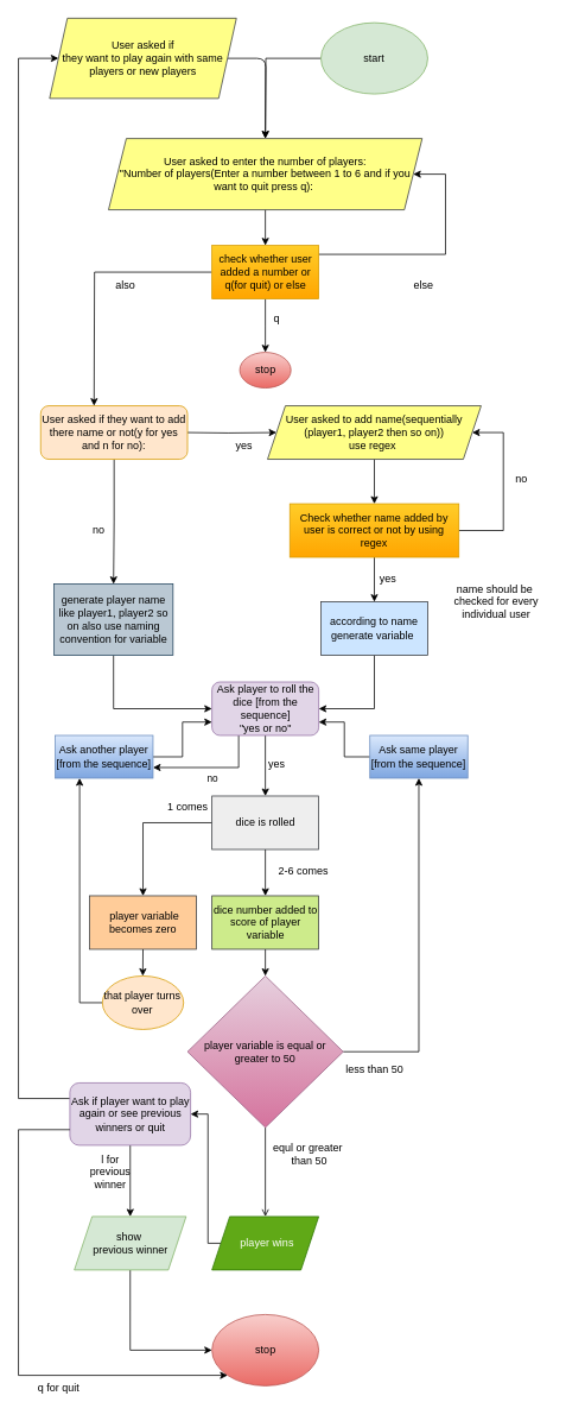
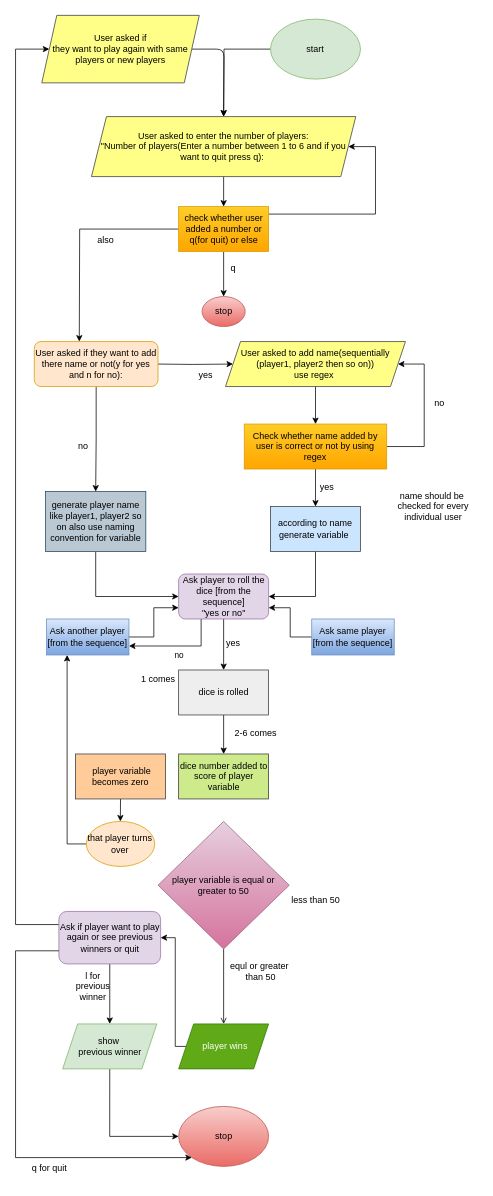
  <mxCell id="0" />
  <mxCell id="1" parent="0" />
  <mxCell id="2" style="edgeStyle=orthogonalEdgeStyle;rounded=0;orthogonalLoop=1;jettySize=auto;html=1;exitX=0;exitY=0.5;exitDx=0;exitDy=0;" parent="1" edge="1" source="40"><mxGeometry relative="1" as="geometry"><mxPoint x="297.5" y="95" as="sourcePoint" /><mxPoint x="297.5" y="155" as="targetPoint" /></mxGeometry></mxCell>
  <mxCell id="3" value="" style="edgeStyle=orthogonalEdgeStyle;rounded=0;orthogonalLoop=1;jettySize=auto;html=1;exitX=1;exitY=0.5;exitDx=0;exitDy=0;entryX=0;entryY=0.5;entryDx=0;entryDy=0;" parent="1" target="55" edge="1"><mxGeometry relative="1" as="geometry"><mxPoint x="210" y="485" as="sourcePoint" /><mxPoint x="310" y="485" as="targetPoint" /></mxGeometry></mxCell>
  <mxCell id="4" value="no" style="text;html=1;align=center;verticalAlign=middle;resizable=0;points=[];autosize=1;strokeColor=none;fillColor=none;" parent="1" vertex="1"><mxGeometry x="90" y="580" width="40" height="30" as="geometry" /></mxCell>
  <mxCell id="5" style="edgeStyle=orthogonalEdgeStyle;rounded=0;orthogonalLoop=1;jettySize=auto;html=1;exitX=0.5;exitY=1;exitDx=0;exitDy=0;entryX=0;entryY=0.5;entryDx=0;entryDy=0;" parent="1" source="6" target="28" edge="1"><mxGeometry relative="1" as="geometry" /></mxCell>
  <mxCell id="6" value="generate player name like player1, player2 so on also use naming convention for variable" style="whiteSpace=wrap;html=1;fillColor=#bac8d3;strokeColor=#23445d;" parent="1" vertex="1"><mxGeometry x="60" y="655" width="133.75" height="80" as="geometry" /></mxCell>
  <mxCell id="7" style="edgeStyle=orthogonalEdgeStyle;rounded=0;orthogonalLoop=1;jettySize=auto;html=1;exitX=0;exitY=0.5;exitDx=0;exitDy=0;entryX=0.5;entryY=0;entryDx=0;entryDy=0;" parent="1" source="10" edge="1"><mxGeometry relative="1" as="geometry"><mxPoint x="105" y="455" as="targetPoint" /></mxGeometry></mxCell>
  <mxCell id="8" style="edgeStyle=orthogonalEdgeStyle;rounded=0;orthogonalLoop=1;jettySize=auto;html=1;exitX=0.5;exitY=1;exitDx=0;exitDy=0;entryX=0.5;entryY=0;entryDx=0;entryDy=0;" parent="1" source="10" edge="1"><mxGeometry relative="1" as="geometry"><mxPoint x="297.5" y="395" as="targetPoint" /></mxGeometry></mxCell>
  <mxCell id="9" style="edgeStyle=orthogonalEdgeStyle;rounded=0;orthogonalLoop=1;jettySize=auto;html=1;exitX=1;exitY=0.5;exitDx=0;exitDy=0;entryX=1;entryY=0.5;entryDx=0;entryDy=0;" parent="1" target="50" edge="1"><mxGeometry relative="1" as="geometry"><mxPoint x="357.5" y="285" as="sourcePoint" /><Array as="points"><mxPoint x="500" y="285" /><mxPoint x="500" y="195" /></Array></mxGeometry></mxCell>
  <mxCell id="10" value="check whether user added a number or q(for quit) or else" style="whiteSpace=wrap;html=1;fillColor=#ffcd28;strokeColor=#d79b00;gradientColor=#ffa500;" parent="1" vertex="1"><mxGeometry x="237.5" y="275" width="120" height="60" as="geometry" /></mxCell>
  <mxCell id="11" value="also" style="text;html=1;align=center;verticalAlign=middle;resizable=0;points=[];autosize=1;strokeColor=none;fillColor=none;" parent="1" vertex="1"><mxGeometry x="110" y="305" width="60" height="30" as="geometry" /></mxCell>
- <mxCell id="12" value="else" style="text;html=1;align=center;verticalAlign=middle;resizable=0;points=[];autosize=1;strokeColor=none;fillColor=none;" parent="1" vertex="1"><mxGeometry x="450" y="305" width="50" height="30" as="geometry" /></mxCell>
  <mxCell id="13" value="q" style="text;html=1;align=center;verticalAlign=middle;resizable=0;points=[];autosize=1;strokeColor=none;fillColor=none;" parent="1" vertex="1"><mxGeometry x="295" y="343" width="30" height="30" as="geometry" /></mxCell>
  <mxCell id="14" value="yes&amp;nbsp;" style="text;html=1;align=center;verticalAlign=middle;resizable=0;points=[];autosize=1;strokeColor=none;fillColor=none;" parent="1" vertex="1"><mxGeometry x="250" y="485" width="50" height="30" as="geometry" /></mxCell>
  <mxCell id="15" style="edgeStyle=orthogonalEdgeStyle;rounded=0;orthogonalLoop=1;jettySize=auto;html=1;exitX=0.5;exitY=1;exitDx=0;exitDy=0;entryX=0.5;entryY=0;entryDx=0;entryDy=0;" parent="1" source="16" target="6" edge="1"><mxGeometry relative="1" as="geometry" /></mxCell>
  <mxCell id="16" value="User asked if they want to add there name or not(y for yes and n for no):" style="rounded=1;whiteSpace=wrap;html=1;fillColor=#ffe6cc;strokeColor=#d79b00;" parent="1" vertex="1"><mxGeometry x="45" y="455" width="165" height="60" as="geometry" /></mxCell>
  <mxCell id="17" value="" style="edgeStyle=orthogonalEdgeStyle;rounded=0;orthogonalLoop=1;jettySize=auto;html=1;" parent="1" source="19" target="21" edge="1"><mxGeometry relative="1" as="geometry" /></mxCell>
  <mxCell id="18" style="edgeStyle=orthogonalEdgeStyle;rounded=0;orthogonalLoop=1;jettySize=auto;html=1;exitX=1;exitY=0.5;exitDx=0;exitDy=0;entryX=1;entryY=0.5;entryDx=0;entryDy=0;" parent="1" source="19" target="55" edge="1"><mxGeometry relative="1" as="geometry"><mxPoint x="530" y="485" as="targetPoint" /><Array as="points"><mxPoint x="565" y="595" /><mxPoint x="565" y="485" /></Array></mxGeometry></mxCell>
  <mxCell id="19" value="Check whether name added by user is correct or not by using regex" style="whiteSpace=wrap;html=1;fillColor=#ffcd28;gradientColor=#ffa500;strokeColor=#d79b00;" parent="1" vertex="1"><mxGeometry x="325" y="565" width="190" height="60" as="geometry" /></mxCell>
  <mxCell id="20" style="edgeStyle=orthogonalEdgeStyle;rounded=0;orthogonalLoop=1;jettySize=auto;html=1;exitX=0.5;exitY=1;exitDx=0;exitDy=0;entryX=1;entryY=0.5;entryDx=0;entryDy=0;" parent="1" source="21" target="28" edge="1"><mxGeometry relative="1" as="geometry" /></mxCell>
  <mxCell id="21" value="according to name generate variable&amp;nbsp;" style="whiteSpace=wrap;html=1;fillColor=#cce5ff;strokeColor=#36393d;" parent="1" vertex="1"><mxGeometry x="360" y="675" width="120" height="60" as="geometry" /></mxCell>
  <mxCell id="22" value="yes" style="text;html=1;align=center;verticalAlign=middle;resizable=0;points=[];autosize=1;strokeColor=none;fillColor=none;" parent="1" vertex="1"><mxGeometry x="415" y="635" width="40" height="30" as="geometry" /></mxCell>
  <mxCell id="23" value="no" style="text;html=1;align=center;verticalAlign=middle;resizable=0;points=[];autosize=1;strokeColor=none;fillColor=none;" parent="1" vertex="1"><mxGeometry x="565" y="523" width="40" height="30" as="geometry" /></mxCell>
- <mxCell id="24" value="name should be&lt;div&gt;&amp;nbsp;checked for every&lt;/div&gt;&lt;div&gt;&amp;nbsp;individual user&lt;/div&gt;" style="text;html=1;align=center;verticalAlign=middle;resizable=0;points=[];autosize=1;strokeColor=none;fillColor=none;" parent="1" vertex="1"><mxGeometry x="495" y="645" width="120" height="60" as="geometry" /></mxCell>
+ <mxCell id="24" value="name should be&lt;div&gt;&amp;nbsp;checked for every&lt;/div&gt;&lt;div&gt;&amp;nbsp;individual user&lt;/div&gt;" style="text;html=1;align=center;verticalAlign=middle;resizable=0;points=[];autosize=1;strokeColor=none;fillColor=none;" parent="1" vertex="1"><mxGeometry x="515" y="645" width="120" height="60" as="geometry" /></mxCell>
  <mxCell id="25" style="edgeStyle=orthogonalEdgeStyle;rounded=0;orthogonalLoop=1;jettySize=auto;html=1;exitX=0.5;exitY=1;exitDx=0;exitDy=0;entryX=0.5;entryY=0;entryDx=0;entryDy=0;" parent="1" source="28" target="31" edge="1"><mxGeometry relative="1" as="geometry" /></mxCell>
  <mxCell id="26" style="edgeStyle=orthogonalEdgeStyle;rounded=0;orthogonalLoop=1;jettySize=auto;html=1;exitX=0.25;exitY=1;exitDx=0;exitDy=0;entryX=1;entryY=0.75;entryDx=0;entryDy=0;" parent="1" source="28" target="43" edge="1"><mxGeometry relative="1" as="geometry" /></mxCell>
  <mxCell id="27" value="no" style="edgeLabel;html=1;align=center;verticalAlign=middle;resizable=0;points=[];" parent="26" vertex="1" connectable="0"><mxGeometry x="-0.037" y="-9" relative="1" as="geometry"><mxPoint x="-2" y="21" as="offset" /></mxGeometry></mxCell>
  <mxCell id="28" value="Ask player to roll the dice [from the sequence]&lt;div&gt;&quot;yes or no&quot;&lt;/div&gt;" style="rounded=1;whiteSpace=wrap;html=1;fillColor=#e1d5e7;strokeColor=#9673a6;" parent="1" vertex="1"><mxGeometry x="237.5" y="765" width="120" height="60" as="geometry" /></mxCell>
  <mxCell id="29" style="edgeStyle=orthogonalEdgeStyle;rounded=0;orthogonalLoop=1;jettySize=auto;html=1;exitX=0.5;exitY=1;exitDx=0;exitDy=0;" parent="1" source="31" target="33" edge="1"><mxGeometry relative="1" as="geometry" /></mxCell>
- <mxCell id="30" style="edgeStyle=orthogonalEdgeStyle;rounded=0;orthogonalLoop=1;jettySize=auto;html=1;exitX=0;exitY=0.5;exitDx=0;exitDy=0;entryX=0.5;entryY=0;entryDx=0;entryDy=0;" parent="1" source="31" target="36" edge="1"><mxGeometry relative="1" as="geometry" /></mxCell>
  <mxCell id="31" value="dice is rolled" style="whiteSpace=wrap;html=1;fillColor=#eeeeee;strokeColor=#36393d;" parent="1" vertex="1"><mxGeometry x="237.5" y="893" width="120" height="60" as="geometry" /></mxCell>
- <mxCell id="32" style="edgeStyle=orthogonalEdgeStyle;rounded=0;orthogonalLoop=1;jettySize=auto;html=1;exitX=0.5;exitY=1;exitDx=0;exitDy=0;entryX=0.5;entryY=0;entryDx=0;entryDy=0;" parent="1" source="33" target="52" edge="1"><mxGeometry relative="1" as="geometry" /></mxCell>
  <mxCell id="33" value="dice number added to score of player variable" style="whiteSpace=wrap;html=1;fillColor=#cdeb8b;strokeColor=#36393d;" parent="1" vertex="1"><mxGeometry x="237.5" y="1005" width="120" height="60" as="geometry" /></mxCell>
  <mxCell id="34" value="2-6 comes" style="text;html=1;align=center;verticalAlign=middle;resizable=0;points=[];autosize=1;strokeColor=none;fillColor=none;" parent="1" vertex="1"><mxGeometry x="300" y="963" width="80" height="30" as="geometry" /></mxCell>
  <mxCell id="35" style="edgeStyle=orthogonalEdgeStyle;rounded=0;orthogonalLoop=1;jettySize=auto;html=1;exitX=0.5;exitY=1;exitDx=0;exitDy=0;" parent="1" source="36" edge="1"><mxGeometry relative="1" as="geometry"><mxPoint x="159.75" y="1095" as="targetPoint" /></mxGeometry></mxCell>
  <mxCell id="36" value="&amp;nbsp;player variable becomes zero" style="whiteSpace=wrap;html=1;fillColor=#ffcc99;strokeColor=#36393d;" parent="1" vertex="1"><mxGeometry x="100" y="1005" width="120" height="60" as="geometry" /></mxCell>
  <mxCell id="37" value="1 comes" style="text;html=1;align=center;verticalAlign=middle;resizable=0;points=[];autosize=1;strokeColor=none;fillColor=none;" parent="1" vertex="1"><mxGeometry x="175" y="891" width="70" height="30" as="geometry" /></mxCell>
  <mxCell id="38" style="edgeStyle=orthogonalEdgeStyle;rounded=0;orthogonalLoop=1;jettySize=auto;html=1;exitX=0;exitY=0.5;exitDx=0;exitDy=0;entryX=0.25;entryY=1;entryDx=0;entryDy=0;" parent="1" source="39" target="43" edge="1"><mxGeometry relative="1" as="geometry" /></mxCell>
  <mxCell id="39" value="that player turns over" style="ellipse;whiteSpace=wrap;html=1;fillColor=#ffe6cc;strokeColor=#d79b00;" parent="1" vertex="1"><mxGeometry x="114.38" y="1095" width="91.25" height="60" as="geometry" /></mxCell>
  <mxCell id="40" value="start" style="ellipse;whiteSpace=wrap;html=1;fillColor=#d5e8d4;strokeColor=#82b366;" parent="1" vertex="1"><mxGeometry x="360" y="25" width="120" height="80" as="geometry" /></mxCell>
  <mxCell id="41" value="stop" style="ellipse;whiteSpace=wrap;html=1;fillColor=#f8cecc;strokeColor=#b85450;gradientColor=#ea6b66;" parent="1" vertex="1"><mxGeometry x="268.75" y="395" width="57.5" height="40" as="geometry" /></mxCell>
  <mxCell id="42" style="edgeStyle=orthogonalEdgeStyle;rounded=0;orthogonalLoop=1;jettySize=auto;html=1;exitX=1;exitY=0.5;exitDx=0;exitDy=0;entryX=0;entryY=0.75;entryDx=0;entryDy=0;" parent="1" source="43" target="28" edge="1"><mxGeometry relative="1" as="geometry" /></mxCell>
  <mxCell id="43" value="&lt;span style=&quot;text-wrap: nowrap;&quot;&gt;Ask another player&lt;/span&gt;&lt;div&gt;&lt;span style=&quot;text-wrap: nowrap;&quot;&gt;[from the sequence]&lt;/span&gt;&lt;/div&gt;" style="whiteSpace=wrap;html=1;fillColor=#dae8fc;gradientColor=#7ea6e0;strokeColor=#6c8ebf;" parent="1" vertex="1"><mxGeometry x="61.25" y="825" width="110" height="48" as="geometry" /></mxCell>
  <mxCell id="44" style="edgeStyle=orthogonalEdgeStyle;rounded=0;orthogonalLoop=1;jettySize=auto;html=1;exitX=0;exitY=0.5;exitDx=0;exitDy=0;entryX=1;entryY=0.75;entryDx=0;entryDy=0;" parent="1" source="45" target="28" edge="1"><mxGeometry relative="1" as="geometry" /></mxCell>
  <mxCell id="45" value="&lt;span style=&quot;text-wrap: nowrap;&quot;&gt;Ask same player&lt;/span&gt;&lt;div&gt;&lt;span style=&quot;text-wrap: nowrap;&quot;&gt;[from the sequence]&lt;/span&gt;&lt;/div&gt;" style="whiteSpace=wrap;html=1;fillColor=#dae8fc;gradientColor=#7ea6e0;strokeColor=#6c8ebf;" parent="1" vertex="1"><mxGeometry x="415" y="825" width="110" height="48" as="geometry" /></mxCell>
- <mxCell id="46" style="edgeStyle=orthogonalEdgeStyle;rounded=0;orthogonalLoop=1;jettySize=auto;html=1;exitX=1;exitY=0.5;exitDx=0;exitDy=0;entryX=0.5;entryY=1;entryDx=0;entryDy=0;" parent="1" source="52" target="45" edge="1"><mxGeometry relative="1" as="geometry"><mxPoint x="357.5" y="1125" as="sourcePoint" /></mxGeometry></mxCell>
  <mxCell id="47" value="less than 50" style="text;html=1;align=center;verticalAlign=middle;resizable=0;points=[];autosize=1;strokeColor=none;fillColor=none;" parent="1" vertex="1"><mxGeometry x="375" y="1185" width="90" height="30" as="geometry" /></mxCell>
  <mxCell id="48" value="equl or greater&lt;div&gt;&amp;nbsp;than 50&lt;/div&gt;" style="text;html=1;align=center;verticalAlign=middle;resizable=0;points=[];autosize=1;strokeColor=none;fillColor=none;" parent="1" vertex="1"><mxGeometry x="295" y="1275" width="100" height="40" as="geometry" /></mxCell>
  <mxCell id="49" style="edgeStyle=orthogonalEdgeStyle;rounded=0;orthogonalLoop=1;jettySize=auto;html=1;exitX=0.5;exitY=1;exitDx=0;exitDy=0;entryX=0.5;entryY=0;entryDx=0;entryDy=0;" parent="1" source="50" target="10" edge="1"><mxGeometry relative="1" as="geometry" /></mxCell>
  <mxCell id="50" value="User asked to enter the number of players:&lt;div&gt;&quot;Number of players(Enter a number between 1 to 6 and if you want to quit press q):&amp;nbsp;&lt;/div&gt;" style="shape=parallelogram;perimeter=parallelogramPerimeter;whiteSpace=wrap;html=1;fixedSize=1;fillColor=#ffff88;strokeColor=#36393d;" parent="1" vertex="1"><mxGeometry x="121.25" y="155" width="352.5" height="80" as="geometry" /></mxCell>
  <mxCell id="51" style="edgeStyle=orthogonalEdgeStyle;rounded=0;orthogonalLoop=1;jettySize=auto;html=1;exitX=0.5;exitY=1;exitDx=0;exitDy=0;entryX=0.5;entryY=0;entryDx=0;entryDy=0;endArrow=open;" parent="1" source="52" target="57" edge="1"><mxGeometry relative="1" as="geometry"><mxPoint x="297.5" y="1365" as="targetPoint" /></mxGeometry></mxCell>
  <mxCell id="52" value="player variable is equal or greater to 50" style="rhombus;whiteSpace=wrap;html=1;fillColor=#e6d0de;strokeColor=#996185;gradientColor=#d5739d;" parent="1" vertex="1"><mxGeometry x="210" y="1095" width="175" height="170" as="geometry" /></mxCell>
  <mxCell id="53" value="yes" style="text;html=1;align=center;verticalAlign=middle;resizable=0;points=[];autosize=1;strokeColor=none;fillColor=none;" parent="1" vertex="1"><mxGeometry x="290" y="843" width="40" height="30" as="geometry" /></mxCell>
  <mxCell id="54" style="edgeStyle=orthogonalEdgeStyle;rounded=0;orthogonalLoop=1;jettySize=auto;html=1;exitX=0.5;exitY=1;exitDx=0;exitDy=0;entryX=0.5;entryY=0;entryDx=0;entryDy=0;" parent="1" source="55" target="19" edge="1"><mxGeometry relative="1" as="geometry" /></mxCell>
  <mxCell id="55" value="User asked to add name(sequentially (player1, player2 then so on))&lt;div&gt;use regex&amp;nbsp;&lt;/div&gt;" style="shape=parallelogram;perimeter=parallelogramPerimeter;whiteSpace=wrap;html=1;fixedSize=1;fillColor=#ffff88;strokeColor=#36393d;" parent="1" vertex="1"><mxGeometry x="300" y="455" width="240" height="60" as="geometry" /></mxCell>
  <mxCell id="56" style="edgeStyle=orthogonalEdgeStyle;rounded=0;orthogonalLoop=1;jettySize=auto;html=1;exitX=0;exitY=0.5;exitDx=0;exitDy=0;entryX=1;entryY=0.5;entryDx=0;entryDy=0;" parent="1" source="57" target="60" edge="1"><mxGeometry relative="1" as="geometry"><Array as="points"><mxPoint x="233" y="1395" /><mxPoint x="233" y="1250" /></Array></mxGeometry></mxCell>
  <mxCell id="57" value="&amp;nbsp;player wins" style="shape=parallelogram;perimeter=parallelogramPerimeter;whiteSpace=wrap;html=1;fixedSize=1;fillColor=#60a917;fontColor=#ffffff;strokeColor=#2D7600;" parent="1" vertex="1"><mxGeometry x="237.5" y="1365" width="120" height="60" as="geometry" /></mxCell>
  <mxCell id="58" style="edgeStyle=orthogonalEdgeStyle;rounded=0;orthogonalLoop=1;jettySize=auto;html=1;exitX=0.5;exitY=1;exitDx=0;exitDy=0;entryX=0.5;entryY=0;entryDx=0;entryDy=0;" parent="1" source="60" target="62" edge="1"><mxGeometry relative="1" as="geometry" /></mxCell>
  <mxCell id="59" style="edgeStyle=orthogonalEdgeStyle;rounded=0;orthogonalLoop=1;jettySize=auto;html=1;exitX=0;exitY=0.25;exitDx=0;exitDy=0;entryX=0;entryY=0.5;entryDx=0;entryDy=0;" parent="1" source="60" target="68" edge="1"><mxGeometry relative="1" as="geometry"><Array as="points"><mxPoint x="20" y="1233" /><mxPoint x="20" y="65" /><mxPoint x="63" y="65" /></Array><mxPoint x="53" y="65" as="targetPoint" /></mxGeometry></mxCell>
  <mxCell id="60" value="Ask if player want to play again or see previous winners or quit" style="rounded=1;whiteSpace=wrap;html=1;fillColor=#e1d5e7;strokeColor=#9673a6;" parent="1" vertex="1"><mxGeometry x="77.82" y="1215" width="135.63" height="70" as="geometry" /></mxCell>
  <mxCell id="61" style="edgeStyle=orthogonalEdgeStyle;rounded=0;orthogonalLoop=1;jettySize=auto;html=1;exitX=0.5;exitY=1;exitDx=0;exitDy=0;entryX=0;entryY=0.5;entryDx=0;entryDy=0;" parent="1" source="62" target="63" edge="1"><mxGeometry relative="1" as="geometry" /></mxCell>
  <mxCell id="62" value="show&amp;nbsp;&lt;div&gt;previous winner&lt;/div&gt;" style="shape=parallelogram;perimeter=parallelogramPerimeter;whiteSpace=wrap;html=1;fixedSize=1;fillColor=#d5e8d4;strokeColor=#82b366;" parent="1" vertex="1"><mxGeometry x="82.82" y="1365" width="125.63" height="60" as="geometry" /></mxCell>
  <mxCell id="63" value="stop" style="ellipse;whiteSpace=wrap;html=1;fillColor=#f8cecc;strokeColor=#b85450;gradientColor=#ea6b66;" parent="1" vertex="1"><mxGeometry x="237.5" y="1475" width="120" height="80" as="geometry" /></mxCell>
  <mxCell id="64" style="edgeStyle=orthogonalEdgeStyle;rounded=0;orthogonalLoop=1;jettySize=auto;html=1;exitX=0;exitY=0.75;exitDx=0;exitDy=0;entryX=0;entryY=1;entryDx=0;entryDy=0;" parent="1" source="60" target="63" edge="1"><mxGeometry relative="1" as="geometry"><mxPoint x="200" y="1545" as="targetPoint" /><Array as="points"><mxPoint x="20" y="1268" /><mxPoint x="20" y="1543" /></Array></mxGeometry></mxCell>
  <mxCell id="65" value="q for quit" style="text;html=1;align=center;verticalAlign=middle;resizable=0;points=[];autosize=1;strokeColor=none;fillColor=none;" parent="1" vertex="1"><mxGeometry x="30" y="1543" width="70" height="30" as="geometry" /></mxCell>
  <mxCell id="66" value="l for &lt;br&gt;previous&lt;br&gt;winner" style="text;html=1;align=center;verticalAlign=middle;resizable=0;points=[];autosize=1;strokeColor=none;fillColor=none;" vertex="1" parent="1"><mxGeometry x="88" y="1285" width="70" height="60" as="geometry" /></mxCell>
  <mxCell id="67" style="edgeStyle=none;html=1;exitX=1;exitY=0.5;exitDx=0;exitDy=0;entryX=0.5;entryY=0;entryDx=0;entryDy=0;" edge="1" parent="1" source="68" target="50"><mxGeometry relative="1" as="geometry"><Array as="points"><mxPoint x="298" y="65" /></Array></mxGeometry></mxCell>
  <mxCell id="68" value="User asked if &lt;br&gt;they want to play again with same players or new players" style="shape=parallelogram;perimeter=parallelogramPerimeter;whiteSpace=wrap;html=1;fixedSize=1;fillColor=#ffff88;strokeColor=#36393d;" vertex="1" parent="1"><mxGeometry x="55" y="20" width="210" height="90" as="geometry" /></mxCell>
